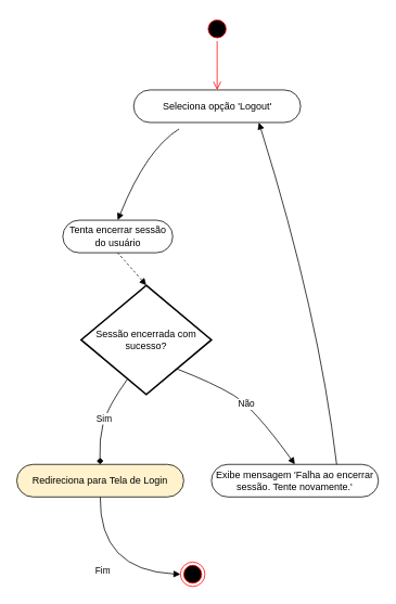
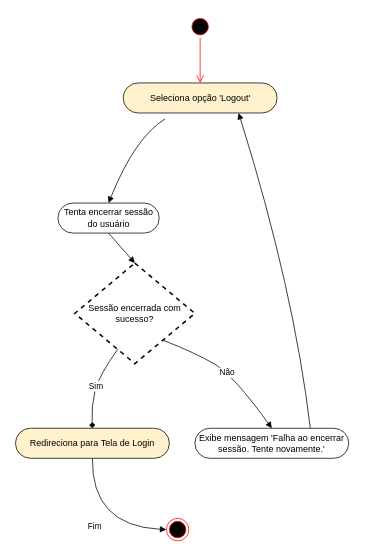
  <mxCell id="0" />
  <mxCell id="1" parent="0" />
- <mxCell id="2" value="Sessão encerrada com sucesso?" style="rhombus;strokeWidth=2;whiteSpace=wrap;" vertex="1" parent="1"><mxGeometry x="99" y="350" width="160" height="134" as="geometry" /></mxCell>
+ <mxCell id="2" value="Sessão encerrada com sucesso?" style="rhombus;strokeWidth=2;whiteSpace=wrap;dashed=1;" vertex="1" parent="1"><mxGeometry x="99" y="350" width="160" height="134" as="geometry" /></mxCell>
  <mxCell id="3" value="" style="curved=1;startArrow=none;endArrow=block;exitX=0.3;exitY=1;entryX=0.5;entryY=0;rounded=0;entryDx=0;entryDy=0;" edge="1" parent="1" target="9"><mxGeometry relative="1" as="geometry"><Array as="points"><mxPoint x="179" y="183" /></Array><mxPoint x="219.2" y="158" as="sourcePoint" /><mxPoint x="179" y="258" as="targetPoint" /></mxGeometry></mxCell>
- <mxCell id="4" value="" style="curved=1;startArrow=none;endArrow=block;exitX=0.5;exitY=1;entryX=0.5;entryY=0;rounded=0;exitDx=0;exitDy=0;dashed=1;" edge="1" parent="1" source="9" target="2"><mxGeometry relative="1" as="geometry"><Array as="points" /><mxPoint x="179" y="336" as="sourcePoint" /></mxGeometry></mxCell>
+ <mxCell id="4" value="" style="curved=1;startArrow=none;endArrow=block;exitX=0.5;exitY=1;entryX=0.5;entryY=0;rounded=0;exitDx=0;exitDy=0;" edge="1" parent="1" source="9" target="2"><mxGeometry relative="1" as="geometry"><Array as="points" /><mxPoint x="179" y="336" as="sourcePoint" /></mxGeometry></mxCell>
  <mxCell id="5" value="Sim" style="curved=1;startArrow=none;endArrow=diamond;exitX=0.3;exitY=1;rounded=0;entryX=0.5;entryY=0;entryDx=0;entryDy=0;" edge="1" parent="1" source="2" target="10"><mxGeometry relative="1" as="geometry"><Array as="points"><mxPoint x="131" y="500" /><mxPoint x="121" y="540" /></Array><mxPoint x="111" y="610" as="targetPoint" /></mxGeometry></mxCell>
  <mxCell id="6" value="Não" style="curved=1;startArrow=none;endArrow=block;exitX=0.94;exitY=1;entryX=0.5;entryY=0;rounded=0;entryDx=0;entryDy=0;" edge="1" parent="1" source="2" target="11"><mxGeometry relative="1" as="geometry"><Array as="points"><mxPoint x="261" y="470" /><mxPoint x="311" y="500" /></Array><mxPoint x="349" y="545" as="targetPoint" /></mxGeometry></mxCell>
  <mxCell id="7" value="Fim" style="curved=1;startArrow=none;endArrow=block;exitX=0.5;exitY=1;entryX=0;entryY=0.5;rounded=0;exitDx=0;exitDy=0;entryDx=0;entryDy=0;" edge="1" parent="1" source="10" target="13"><mxGeometry relative="1" as="geometry"><Array as="points"><mxPoint x="121" y="700" /></Array><mxPoint x="111" y="827" as="sourcePoint" /><mxPoint x="122.5" y="770" as="targetPoint" /></mxGeometry></mxCell>
- <mxCell id="8" value="&lt;span style=&quot;font-family: Helvetica;&quot;&gt;Seleciona opção 'Logout'&lt;/span&gt;" style="rounded=1;whiteSpace=wrap;html=1;shadow=0;comic=0;labelBackgroundColor=none;strokeWidth=1;fontFamily=Verdana;fontSize=12;align=center;arcSize=50;" vertex="1" parent="1"><mxGeometry x="163.5" y="110" width="205" height="40" as="geometry" /></mxCell>
+ <mxCell id="8" value="&lt;span style=&quot;font-family: Helvetica;&quot;&gt;Seleciona opção 'Logout'&lt;/span&gt;" style="rounded=1;whiteSpace=wrap;html=1;shadow=0;comic=0;labelBackgroundColor=none;strokeWidth=1;fontFamily=Verdana;fontSize=12;align=center;arcSize=50;fillColor=#fff2cc;" vertex="1" parent="1"><mxGeometry x="163.5" y="110" width="205" height="40" as="geometry" /></mxCell>
  <mxCell id="9" value="&lt;span style=&quot;font-family: Helvetica;&quot;&gt;Tenta encerrar sessão do usuário&lt;/span&gt;" style="rounded=1;whiteSpace=wrap;html=1;shadow=0;comic=0;labelBackgroundColor=none;strokeWidth=1;fontFamily=Verdana;fontSize=12;align=center;arcSize=50;" vertex="1" parent="1"><mxGeometry x="76.5" y="270" width="135" height="40" as="geometry" /></mxCell>
  <mxCell id="10" value="&lt;span style=&quot;font-family: Helvetica;&quot;&gt;Redireciona para Tela de Login&lt;/span&gt;" style="rounded=1;whiteSpace=wrap;html=1;shadow=0;comic=0;labelBackgroundColor=none;strokeWidth=1;fontFamily=Verdana;fontSize=12;align=center;arcSize=50;fillColor=#fff2cc;" vertex="1" parent="1"><mxGeometry x="20" y="570" width="205" height="40" as="geometry" /></mxCell>
  <mxCell id="11" value="&lt;span style=&quot;font-family: Helvetica;&quot;&gt;Exibe mensagem 'Falha ao encerrar sessão. Tente novamente.'&lt;/span&gt;" style="rounded=1;whiteSpace=wrap;html=1;shadow=0;comic=0;labelBackgroundColor=none;strokeWidth=1;fontFamily=Verdana;fontSize=12;align=center;arcSize=50;" vertex="1" parent="1"><mxGeometry x="259" y="570" width="205" height="40" as="geometry" /></mxCell>
  <mxCell id="12" value="" style="curved=1;startArrow=none;endArrow=block;exitX=0.75;exitY=0;entryX=0.75;entryY=1;rounded=0;entryDx=0;entryDy=0;exitDx=0;exitDy=0;" edge="1" parent="1" source="11" target="8"><mxGeometry relative="1" as="geometry"><Array as="points"><mxPoint x="391" y="386" /></Array><mxPoint x="431.2" y="361" as="sourcePoint" /><mxPoint x="391" y="473" as="targetPoint" /></mxGeometry></mxCell>
  <mxCell id="13" value="" style="ellipse;html=1;shape=endState;fillColor=#000000;strokeColor=#ff0000;" vertex="1" parent="1"><mxGeometry x="221" y="690" width="30" height="30" as="geometry" /></mxCell>
  <mxCell id="14" value="" style="ellipse;html=1;shape=startState;fillColor=#000000;strokeColor=#ff0000;" vertex="1" parent="1"><mxGeometry x="251" y="20" width="30" height="30" as="geometry" /></mxCell>
  <mxCell id="15" value="" style="edgeStyle=orthogonalEdgeStyle;html=1;verticalAlign=bottom;endArrow=open;endSize=8;strokeColor=#ff0000;rounded=0;" edge="1" source="14" parent="1"><mxGeometry relative="1" as="geometry"><mxPoint x="266" y="110" as="targetPoint" /></mxGeometry></mxCell>
